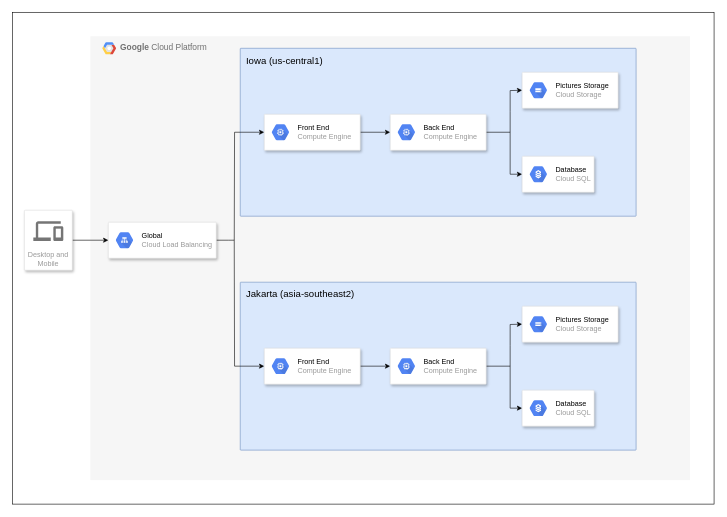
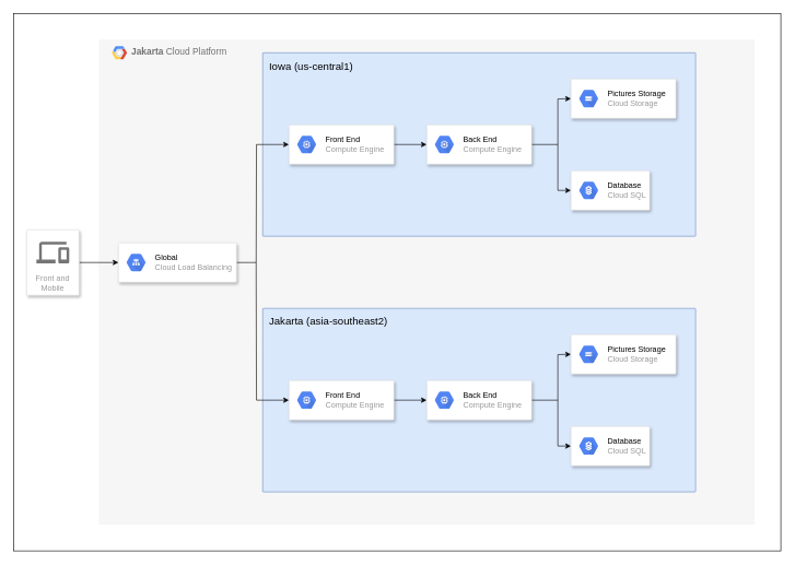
  <mxCell id="0" />
  <mxCell id="1" parent="0" />
  <mxCell id="2" value="" style="rounded=0;whiteSpace=wrap;html=1;" vertex="1" parent="1"><mxGeometry x="20" y="20" width="1170" height="820" as="geometry" /></mxCell>
- <mxCell id="3" value="&lt;b&gt;Google &lt;/b&gt;Cloud Platform" style="fillColor=#F6F6F6;strokeColor=none;shadow=0;gradientColor=none;fontSize=14;align=left;spacing=10;fontColor=#717171;9E9E9E;verticalAlign=top;spacingTop=-4;fontStyle=0;spacingLeft=40;html=1;" vertex="1" parent="1"><mxGeometry x="150" y="60" width="1000" height="740" as="geometry" /></mxCell>
+ <mxCell id="3" value="&lt;b&gt;Jakarta &lt;/b&gt;Cloud Platform" style="fillColor=#F6F6F6;strokeColor=none;shadow=0;gradientColor=none;fontSize=14;align=left;spacing=10;fontColor=#717171;9E9E9E;verticalAlign=top;spacingTop=-4;fontStyle=0;spacingLeft=40;html=1;" vertex="1" parent="1"><mxGeometry x="150" y="60" width="1000" height="740" as="geometry" /></mxCell>
  <mxCell id="4" value="" style="shape=mxgraph.gcp2.google_cloud_platform;fillColor=#F6F6F6;strokeColor=none;shadow=0;gradientColor=none;" vertex="1" parent="3"><mxGeometry width="23" height="20" relative="1" as="geometry"><mxPoint x="20" y="10" as="offset" /></mxGeometry></mxCell>
  <mxCell id="5" value="&lt;font style=&quot;font-size: 16px&quot;&gt;Iowa (us-central1)&lt;/font&gt;" style="points=[[0,0,0],[0.25,0,0],[0.5,0,0],[0.75,0,0],[1,0,0],[1,0.25,0],[1,0.5,0],[1,0.75,0],[1,1,0],[0.75,1,0],[0.5,1,0],[0.25,1,0],[0,1,0],[0,0.75,0],[0,0.5,0],[0,0.25,0]];rounded=1;absoluteArcSize=1;arcSize=2;html=1;strokeColor=#6c8ebf;shadow=0;dashed=0;fontSize=12;align=left;verticalAlign=top;spacing=10;spacingTop=-4;fillColor=#dae8fc;container=0;" vertex="1" parent="1"><mxGeometry width="660" height="280" relative="1" as="geometry"><mxPoint x="400" y="80" as="offset" /></mxGeometry></mxCell>
  <mxCell id="6" style="edgeStyle=orthogonalEdgeStyle;rounded=0;orthogonalLoop=1;jettySize=auto;html=1;entryX=0;entryY=0.5;entryDx=0;entryDy=0;startArrow=none;startFill=0;endArrow=classic;endFill=1;" edge="1" parent="1" source="8" target="11"><mxGeometry relative="1" as="geometry" /></mxCell>
  <mxCell id="7" style="edgeStyle=orthogonalEdgeStyle;rounded=0;orthogonalLoop=1;jettySize=auto;html=1;startArrow=classic;startFill=1;endArrow=none;endFill=0;" edge="1" parent="1" source="8"><mxGeometry relative="1" as="geometry"><mxPoint x="390" y="400" as="targetPoint" /></mxGeometry></mxCell>
  <mxCell id="8" value="" style="strokeColor=#dddddd;shadow=1;strokeWidth=1;rounded=1;absoluteArcSize=1;arcSize=2;" vertex="1" parent="1"><mxGeometry x="440" y="190" width="160" height="60" as="geometry" /></mxCell>
  <mxCell id="9" value="&lt;font color=&quot;#000000&quot;&gt;Front End&lt;/font&gt;&lt;br&gt;Compute Engine" style="dashed=0;connectable=0;html=1;fillColor=#5184F3;strokeColor=none;shape=mxgraph.gcp2.hexIcon;prIcon=compute_engine;part=1;labelPosition=right;verticalLabelPosition=middle;align=left;verticalAlign=middle;spacingLeft=5;fontColor=#999999;fontSize=12;" vertex="1" parent="8"><mxGeometry y="0.5" width="44" height="39" relative="1" as="geometry"><mxPoint x="5" y="-19.5" as="offset" /></mxGeometry></mxCell>
  <mxCell id="10" style="edgeStyle=orthogonalEdgeStyle;rounded=0;orthogonalLoop=1;jettySize=auto;html=1;entryX=0;entryY=0.5;entryDx=0;entryDy=0;" edge="1" parent="1" source="11"><mxGeometry relative="1" as="geometry"><mxPoint x="870" y="290" as="targetPoint" /><Array as="points"><mxPoint x="850" y="220" /><mxPoint x="850" y="290" /></Array></mxGeometry></mxCell>
  <mxCell id="11" value="" style="strokeColor=#dddddd;shadow=1;strokeWidth=1;rounded=1;absoluteArcSize=1;arcSize=2;" vertex="1" parent="1"><mxGeometry x="650" y="190" width="160" height="60" as="geometry" /></mxCell>
  <mxCell id="12" value="&lt;font color=&quot;#000000&quot;&gt;Back End&lt;/font&gt;&lt;br&gt;Compute Engine" style="dashed=0;connectable=0;html=1;fillColor=#5184F3;strokeColor=none;shape=mxgraph.gcp2.hexIcon;prIcon=compute_engine;part=1;labelPosition=right;verticalLabelPosition=middle;align=left;verticalAlign=middle;spacingLeft=5;fontColor=#999999;fontSize=12;" vertex="1" parent="11"><mxGeometry y="0.5" width="44" height="39" relative="1" as="geometry"><mxPoint x="5" y="-19.5" as="offset" /></mxGeometry></mxCell>
  <mxCell id="13" style="edgeStyle=orthogonalEdgeStyle;rounded=0;orthogonalLoop=1;jettySize=auto;html=1;endArrow=none;endFill=0;startArrow=classic;startFill=1;" edge="1" parent="1"><mxGeometry relative="1" as="geometry"><mxPoint x="850" y="220" as="targetPoint" /><mxPoint x="870" y="150" as="sourcePoint" /></mxGeometry></mxCell>
  <mxCell id="14" style="edgeStyle=orthogonalEdgeStyle;rounded=0;orthogonalLoop=1;jettySize=auto;html=1;startArrow=none;startFill=0;endArrow=none;endFill=0;" edge="1" parent="1" source="15"><mxGeometry relative="1" as="geometry"><mxPoint x="390" y="400" as="targetPoint" /></mxGeometry></mxCell>
  <mxCell id="15" value="" style="strokeColor=#dddddd;shadow=1;strokeWidth=1;rounded=1;absoluteArcSize=1;arcSize=2;" vertex="1" parent="1"><mxGeometry x="180" y="370" width="180" height="60" as="geometry" /></mxCell>
  <mxCell id="16" value="&lt;font color=&quot;#000000&quot;&gt;Global&lt;/font&gt;&lt;br&gt;Cloud Load Balancing" style="dashed=0;connectable=0;html=1;fillColor=#5184F3;strokeColor=none;shape=mxgraph.gcp2.hexIcon;prIcon=cloud_load_balancing;part=1;labelPosition=right;verticalLabelPosition=middle;align=left;verticalAlign=middle;spacingLeft=5;fontColor=#999999;fontSize=12;" vertex="1" parent="15"><mxGeometry y="0.5" width="44" height="39" relative="1" as="geometry"><mxPoint x="5" y="-19.5" as="offset" /></mxGeometry></mxCell>
  <mxCell id="17" style="edgeStyle=orthogonalEdgeStyle;rounded=0;orthogonalLoop=1;jettySize=auto;html=1;entryX=0;entryY=0.5;entryDx=0;entryDy=0;startArrow=none;startFill=0;endArrow=classic;endFill=1;" edge="1" parent="1" source="18" target="15"><mxGeometry relative="1" as="geometry" /></mxCell>
- <mxCell id="18" value="Desktop and Mobile" style="strokeColor=#dddddd;shadow=1;strokeWidth=1;rounded=1;absoluteArcSize=1;arcSize=2;labelPosition=center;verticalLabelPosition=middle;align=center;verticalAlign=bottom;spacingLeft=0;fontColor=#999999;fontSize=12;whiteSpace=wrap;spacingBottom=2;" vertex="1" parent="1"><mxGeometry x="40" y="350" width="80" height="100" as="geometry" /></mxCell>
+ <mxCell id="18" value="Front and Mobile" style="strokeColor=#dddddd;shadow=1;strokeWidth=1;rounded=1;absoluteArcSize=1;arcSize=2;labelPosition=center;verticalLabelPosition=middle;align=center;verticalAlign=bottom;spacingLeft=0;fontColor=#999999;fontSize=12;whiteSpace=wrap;spacingBottom=2;" vertex="1" parent="1"><mxGeometry x="40" y="350" width="80" height="100" as="geometry" /></mxCell>
  <mxCell id="19" value="" style="dashed=0;connectable=0;html=1;fillColor=#757575;strokeColor=none;shape=mxgraph.gcp2.desktop_and_mobile;part=1;" vertex="1" parent="18"><mxGeometry x="0.5" width="50" height="33" relative="1" as="geometry"><mxPoint x="-25" y="18.5" as="offset" /></mxGeometry></mxCell>
  <mxCell id="20" value="" style="strokeColor=#dddddd;shadow=1;strokeWidth=1;rounded=1;absoluteArcSize=1;arcSize=2;" vertex="1" parent="1"><mxGeometry x="870" y="120" width="160" height="60" as="geometry" /></mxCell>
  <mxCell id="21" value="&lt;font color=&quot;#000000&quot;&gt;Pictures Storage&lt;/font&gt;&lt;br&gt;Cloud Storage" style="dashed=0;connectable=0;html=1;fillColor=#5184F3;strokeColor=none;shape=mxgraph.gcp2.hexIcon;prIcon=cloud_storage;part=1;labelPosition=right;verticalLabelPosition=middle;align=left;verticalAlign=middle;spacingLeft=5;fontColor=#999999;fontSize=12;" vertex="1" parent="20"><mxGeometry y="0.5" width="44" height="39" relative="1" as="geometry"><mxPoint x="5" y="-19.5" as="offset" /></mxGeometry></mxCell>
  <mxCell id="22" value="" style="strokeColor=#dddddd;shadow=1;strokeWidth=1;rounded=1;absoluteArcSize=1;arcSize=2;" vertex="1" parent="1"><mxGeometry x="870" y="260" width="120" height="60" as="geometry" /></mxCell>
  <mxCell id="23" value="&lt;font color=&quot;#000000&quot;&gt;Database&lt;/font&gt;&lt;br&gt;Cloud SQL" style="dashed=0;connectable=0;html=1;fillColor=#5184F3;strokeColor=none;shape=mxgraph.gcp2.hexIcon;prIcon=cloud_sql;part=1;labelPosition=right;verticalLabelPosition=middle;align=left;verticalAlign=middle;spacingLeft=5;fontColor=#999999;fontSize=12;" vertex="1" parent="22"><mxGeometry y="0.5" width="44" height="39" relative="1" as="geometry"><mxPoint x="5" y="-19.5" as="offset" /></mxGeometry></mxCell>
  <mxCell id="24" value="&lt;font style=&quot;font-size: 16px&quot;&gt;Jakarta (asia-southeast2)&lt;/font&gt;" style="points=[[0,0,0],[0.25,0,0],[0.5,0,0],[0.75,0,0],[1,0,0],[1,0.25,0],[1,0.5,0],[1,0.75,0],[1,1,0],[0.75,1,0],[0.5,1,0],[0.25,1,0],[0,1,0],[0,0.75,0],[0,0.5,0],[0,0.25,0]];rounded=1;absoluteArcSize=1;arcSize=2;html=1;strokeColor=#6c8ebf;shadow=0;dashed=0;fontSize=12;align=left;verticalAlign=top;spacing=10;spacingTop=-4;fillColor=#dae8fc;container=0;" vertex="1" parent="1"><mxGeometry width="660" height="280" relative="1" as="geometry"><mxPoint x="400" y="470" as="offset" /></mxGeometry></mxCell>
  <mxCell id="25" style="edgeStyle=orthogonalEdgeStyle;rounded=0;orthogonalLoop=1;jettySize=auto;html=1;entryX=0;entryY=0.5;entryDx=0;entryDy=0;startArrow=none;startFill=0;endArrow=classic;endFill=1;" edge="1" source="27" target="30" parent="1"><mxGeometry relative="1" as="geometry" /></mxCell>
  <mxCell id="26" style="edgeStyle=orthogonalEdgeStyle;rounded=0;orthogonalLoop=1;jettySize=auto;html=1;startArrow=classic;startFill=1;endArrow=none;endFill=0;" edge="1" parent="1" source="27"><mxGeometry relative="1" as="geometry"><mxPoint x="390" y="400" as="targetPoint" /></mxGeometry></mxCell>
  <mxCell id="27" value="" style="strokeColor=#dddddd;shadow=1;strokeWidth=1;rounded=1;absoluteArcSize=1;arcSize=2;" vertex="1" parent="1"><mxGeometry x="440" y="580" width="160" height="60" as="geometry" /></mxCell>
  <mxCell id="28" value="&lt;font color=&quot;#000000&quot;&gt;Front End&lt;/font&gt;&lt;br&gt;Compute Engine" style="dashed=0;connectable=0;html=1;fillColor=#5184F3;strokeColor=none;shape=mxgraph.gcp2.hexIcon;prIcon=compute_engine;part=1;labelPosition=right;verticalLabelPosition=middle;align=left;verticalAlign=middle;spacingLeft=5;fontColor=#999999;fontSize=12;" vertex="1" parent="27"><mxGeometry y="0.5" width="44" height="39" relative="1" as="geometry"><mxPoint x="5" y="-19.5" as="offset" /></mxGeometry></mxCell>
  <mxCell id="29" style="edgeStyle=orthogonalEdgeStyle;rounded=0;orthogonalLoop=1;jettySize=auto;html=1;entryX=0;entryY=0.5;entryDx=0;entryDy=0;" edge="1" source="30" parent="1"><mxGeometry relative="1" as="geometry"><mxPoint x="870" y="680" as="targetPoint" /><Array as="points"><mxPoint x="850" y="610" /><mxPoint x="850" y="680" /></Array></mxGeometry></mxCell>
  <mxCell id="30" value="" style="strokeColor=#dddddd;shadow=1;strokeWidth=1;rounded=1;absoluteArcSize=1;arcSize=2;" vertex="1" parent="1"><mxGeometry x="650" y="580" width="160" height="60" as="geometry" /></mxCell>
  <mxCell id="31" value="&lt;font color=&quot;#000000&quot;&gt;Back End&lt;/font&gt;&lt;br&gt;Compute Engine" style="dashed=0;connectable=0;html=1;fillColor=#5184F3;strokeColor=none;shape=mxgraph.gcp2.hexIcon;prIcon=compute_engine;part=1;labelPosition=right;verticalLabelPosition=middle;align=left;verticalAlign=middle;spacingLeft=5;fontColor=#999999;fontSize=12;" vertex="1" parent="30"><mxGeometry y="0.5" width="44" height="39" relative="1" as="geometry"><mxPoint x="5" y="-19.5" as="offset" /></mxGeometry></mxCell>
  <mxCell id="32" style="edgeStyle=orthogonalEdgeStyle;rounded=0;orthogonalLoop=1;jettySize=auto;html=1;endArrow=none;endFill=0;startArrow=classic;startFill=1;" edge="1" parent="1"><mxGeometry relative="1" as="geometry"><mxPoint x="850" y="610" as="targetPoint" /><mxPoint x="870" y="540" as="sourcePoint" /></mxGeometry></mxCell>
  <mxCell id="33" value="" style="strokeColor=#dddddd;shadow=1;strokeWidth=1;rounded=1;absoluteArcSize=1;arcSize=2;" vertex="1" parent="1"><mxGeometry x="870" y="510" width="160" height="60" as="geometry" /></mxCell>
  <mxCell id="34" value="&lt;font color=&quot;#000000&quot;&gt;Pictures Storage&lt;/font&gt;&lt;br&gt;Cloud Storage" style="dashed=0;connectable=0;html=1;fillColor=#5184F3;strokeColor=none;shape=mxgraph.gcp2.hexIcon;prIcon=cloud_storage;part=1;labelPosition=right;verticalLabelPosition=middle;align=left;verticalAlign=middle;spacingLeft=5;fontColor=#999999;fontSize=12;" vertex="1" parent="33"><mxGeometry y="0.5" width="44" height="39" relative="1" as="geometry"><mxPoint x="5" y="-19.5" as="offset" /></mxGeometry></mxCell>
  <mxCell id="35" value="" style="strokeColor=#dddddd;shadow=1;strokeWidth=1;rounded=1;absoluteArcSize=1;arcSize=2;" vertex="1" parent="1"><mxGeometry x="870" y="650" width="120" height="60" as="geometry" /></mxCell>
  <mxCell id="36" value="&lt;font color=&quot;#000000&quot;&gt;Database&lt;/font&gt;&lt;br&gt;Cloud SQL" style="dashed=0;connectable=0;html=1;fillColor=#5184F3;strokeColor=none;shape=mxgraph.gcp2.hexIcon;prIcon=cloud_sql;part=1;labelPosition=right;verticalLabelPosition=middle;align=left;verticalAlign=middle;spacingLeft=5;fontColor=#999999;fontSize=12;" vertex="1" parent="35"><mxGeometry y="0.5" width="44" height="39" relative="1" as="geometry"><mxPoint x="5" y="-19.5" as="offset" /></mxGeometry></mxCell>
